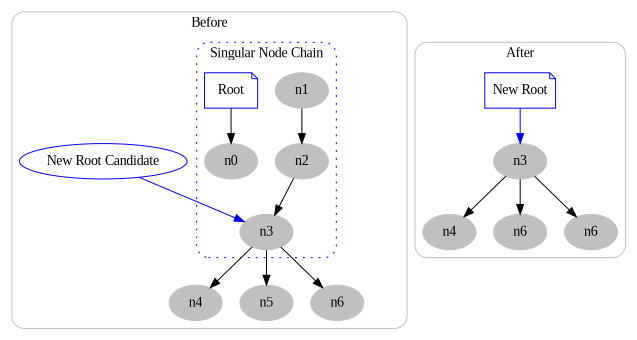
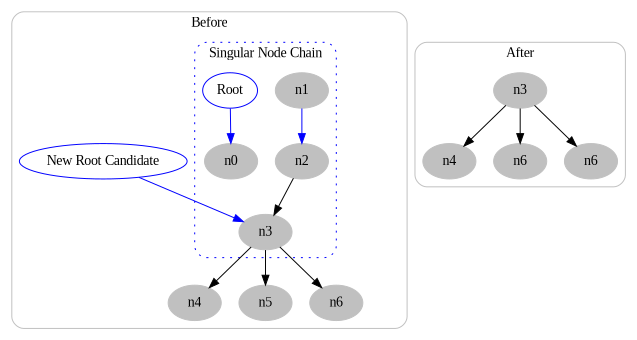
  digraph {
    compound=true
    fontname="Liberation Serif"
    node [color=grey fontname="Liberation Serif" style=filled]
    edge [fontname="Liberation Serif"]
    root [label=n0]
    n1
    n2
    n3
-   Root [color=blue label=Root shape=note style=solid]
+   Root [color=blue label=Root shape=ellipse style=solid]
    n4
    n5
    n6
    A1 [style=invis]
    NRC [color=blue label="New Root Candidate" shape=ellipse style=solid]
    r3 [label=n3]
    r4 [label=n4]
    r5 [label=n6]
    r6 [label=n6]
-   NR [color=blue label="New Root" shape=note style=solid]
    subgraph cluster_1 {
      color=gray
      label=Before
      style="rounded, solid"
      n4
      n5
      n6
      A1
      NRC
      subgraph cluster_2 {
        color=blue
        label="Singular Node Chain"
        labelcolor=blue
        shape=rounded
        style="rounded,dotted"
        root
        n1
        n2
        n3
        Root
      }
    }
    subgraph cluster_3 {
      color=grey
      label=After
      style="rounded, solid"
      r3
      r4
      r5
      r6
-     NR
    }
-   n1 -> n2
+   n1 -> n2 [color=blue]
    n2 -> n3
    n3 -> n4
    n3 -> n5
    n3 -> n6
-   Root -> root [color=black]
+   Root -> root [color=blue]
    NRC -> n3 [color=blue]
    r3 -> r4
    r3 -> r5
    r3 -> r6
-   NR -> r3 [color=blue]
  }
